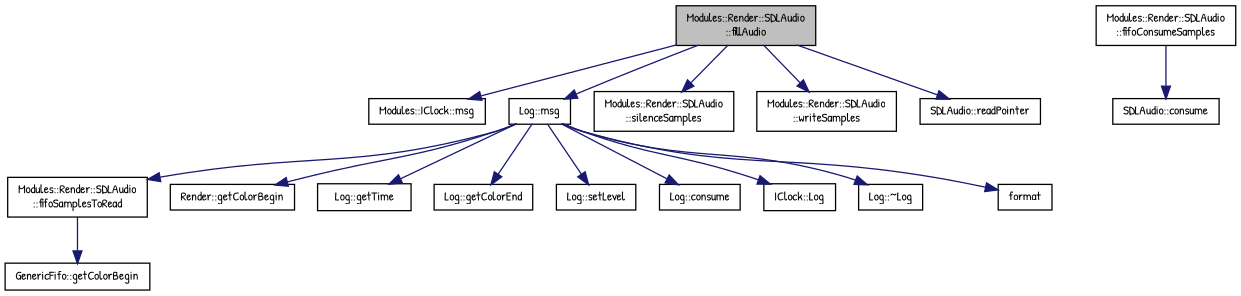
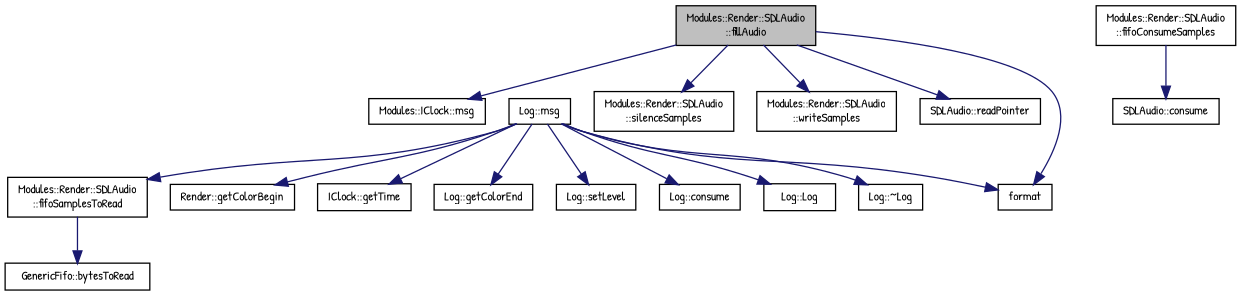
  digraph {
    fontname="Patrick Hand"
    rankdir=TB
    node [color=black fillcolor=white fontname="Patrick Hand" fontsize=10 shape=record style=filled]
    edge [color=midnightblue fontname="Patrick Hand" fontsize=10 labelfontname=Helvetica labelfontsize=10 style=solid]
    n1 [fillcolor=grey75 fontcolor=black height=0.2 label="Modules::Render::SDLAudio\l::fillAudio" width=0.4]
    n2 [height=0.2 label="Modules::IClock::msg" width=0.4]
    n3 [height=0.2 label="Log::msg" width=0.4]
    n4 [height=0.2 label="Modules::Render::SDLAudio\l::silenceSamples" width=0.4]
    n5 [height=0.2 label="Modules::Render::SDLAudio\l::writeSamples" width=0.4]
    n6 [height=0.2 label="SDLAudio::readPointer" width=0.4]
    n7 [height=0.2 label="Modules::Render::SDLAudio\l::fifoSamplesToRead" width=0.4]
-   n8 [height=0.2 label="GenericFifo::getColorBegin" width=0.4]
+   n8 [height=0.2 label="GenericFifo::bytesToRead" width=0.4]
    n9 [height=0.2 label="Render::getColorBegin" width=0.4]
-   n10 [height=0.2 label="Log::getTime" width=0.4]
+   n10 [height=0.2 label="IClock::getTime" width=0.4]
    n11 [height=0.2 label=format width=0.4]
    n12 [height=0.2 label="Log::getColorEnd" width=0.4]
    n13 [height=0.2 label="Log::setLevel" width=0.4]
    n14 [height=0.2 label="Log::consume" width=0.4]
-   n15 [height=0.2 label="IClock::Log" width=0.4]
+   n15 [height=0.2 label="Log::Log" width=0.4]
    n16 [height=0.2 label="Log::~Log" width=0.4]
    n17 [height=0.2 label="Modules::Render::SDLAudio\l::fifoConsumeSamples" width=0.4]
    n18 [height=0.2 label="SDLAudio::consume" width=0.4]
    n1 -> n2
-   n1 -> n3
+   n1 -> n11
    n1 -> n4
    n1 -> n5
    n1 -> n6
    n3 -> n7
    n3 -> n9
    n3 -> n10
    n3 -> n11
    n3 -> n12
    n3 -> n13
    n3 -> n14
    n3 -> n15
    n3 -> n16
    n7 -> n8
    n17 -> n18
  }
